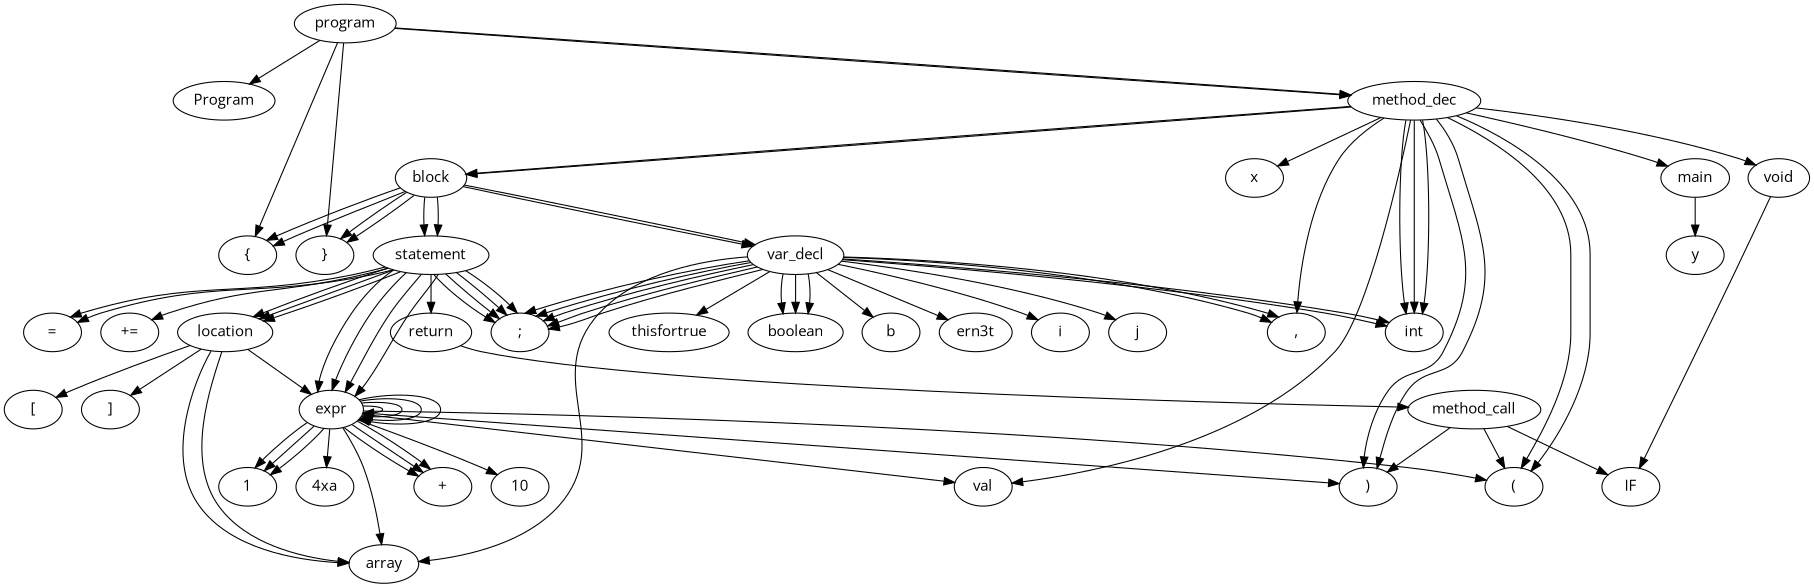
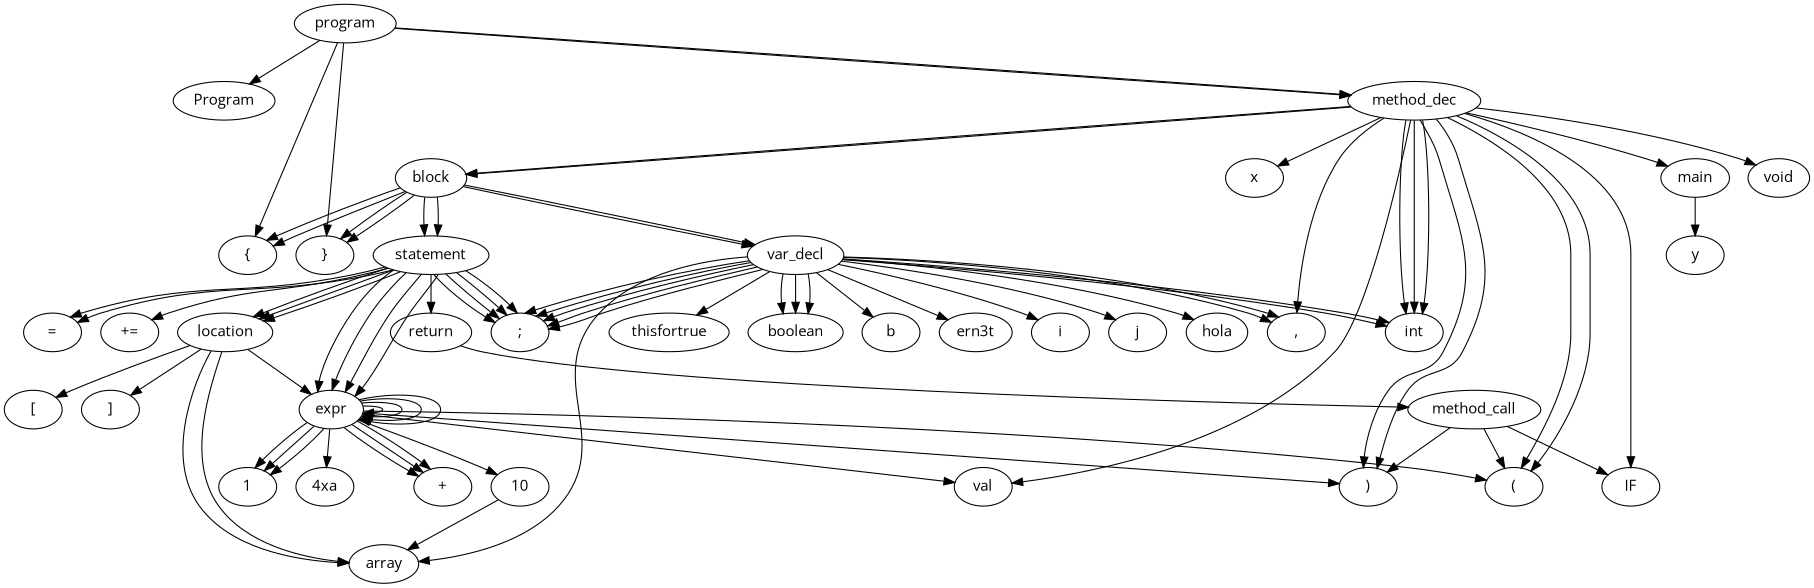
  digraph {
    fontname="Open Sans"
    node [fontname="Open Sans"]
    edge [fontname="Open Sans"]
    program
    Program
    "{"
    method_dec
    "}"
    int
    IF
    "("
    val
    ")"
    block
    void
    main
    x
    ","
    var_decl
    statement
    y
    boolean
    b
    ";"
    ern3t
    i
    j
    array
+   hola
    thisfortrue
    return
    expr
    location
    "="
    "+="
    method_call
    "+"
    1
    10
    n37 [label="4xa"]
    "["
    "]"
    program -> Program
    program -> "{"
    program -> method_dec
    program -> method_dec
    program -> "}"
    method_dec -> int
    method_dec -> int
    method_dec -> int
-   void -> IF
+   method_dec -> IF
    method_dec -> "("
    method_dec -> "("
    method_dec -> val
    method_dec -> ")"
    method_dec -> ")"
    method_dec -> block
    method_dec -> block
    method_dec -> void
    method_dec -> main
    method_dec -> x
    method_dec -> ","
    block -> "{"
    block -> "{"
    block -> "}"
    block -> "}"
    block -> var_decl
    block -> var_decl
    block -> statement
    block -> statement
    main -> y
    var_decl -> int
    var_decl -> int
    var_decl -> ","
    var_decl -> ","
    var_decl -> boolean
    var_decl -> boolean
    var_decl -> boolean
    var_decl -> b
    var_decl -> ";"
    var_decl -> ";"
    var_decl -> ";"
    var_decl -> ";"
    var_decl -> ";"
    var_decl -> ern3t
    var_decl -> i
    var_decl -> j
    var_decl -> array
+   var_decl -> hola
    var_decl -> thisfortrue
    statement -> ";"
    statement -> ";"
    statement -> ";"
    statement -> ";"
    statement -> return
    statement -> expr
    statement -> expr
    statement -> expr
    statement -> expr
    statement -> location
    statement -> location
    statement -> location
    statement -> "="
    statement -> "="
    statement -> "+="
    return -> method_call
    expr -> "("
    expr -> val
    expr -> ")"
-   expr -> array
+   10 -> array
    expr -> expr
    expr -> expr
    expr -> expr
    expr -> expr
    expr -> "+"
    expr -> "+"
    expr -> "+"
    expr -> 1
    expr -> 1
    expr -> 1
    expr -> 10
    expr -> n37
    location -> array
    location -> array
    location -> expr
    location -> "["
    location -> "]"
    method_call -> IF
    method_call -> "("
    method_call -> ")"
  }
